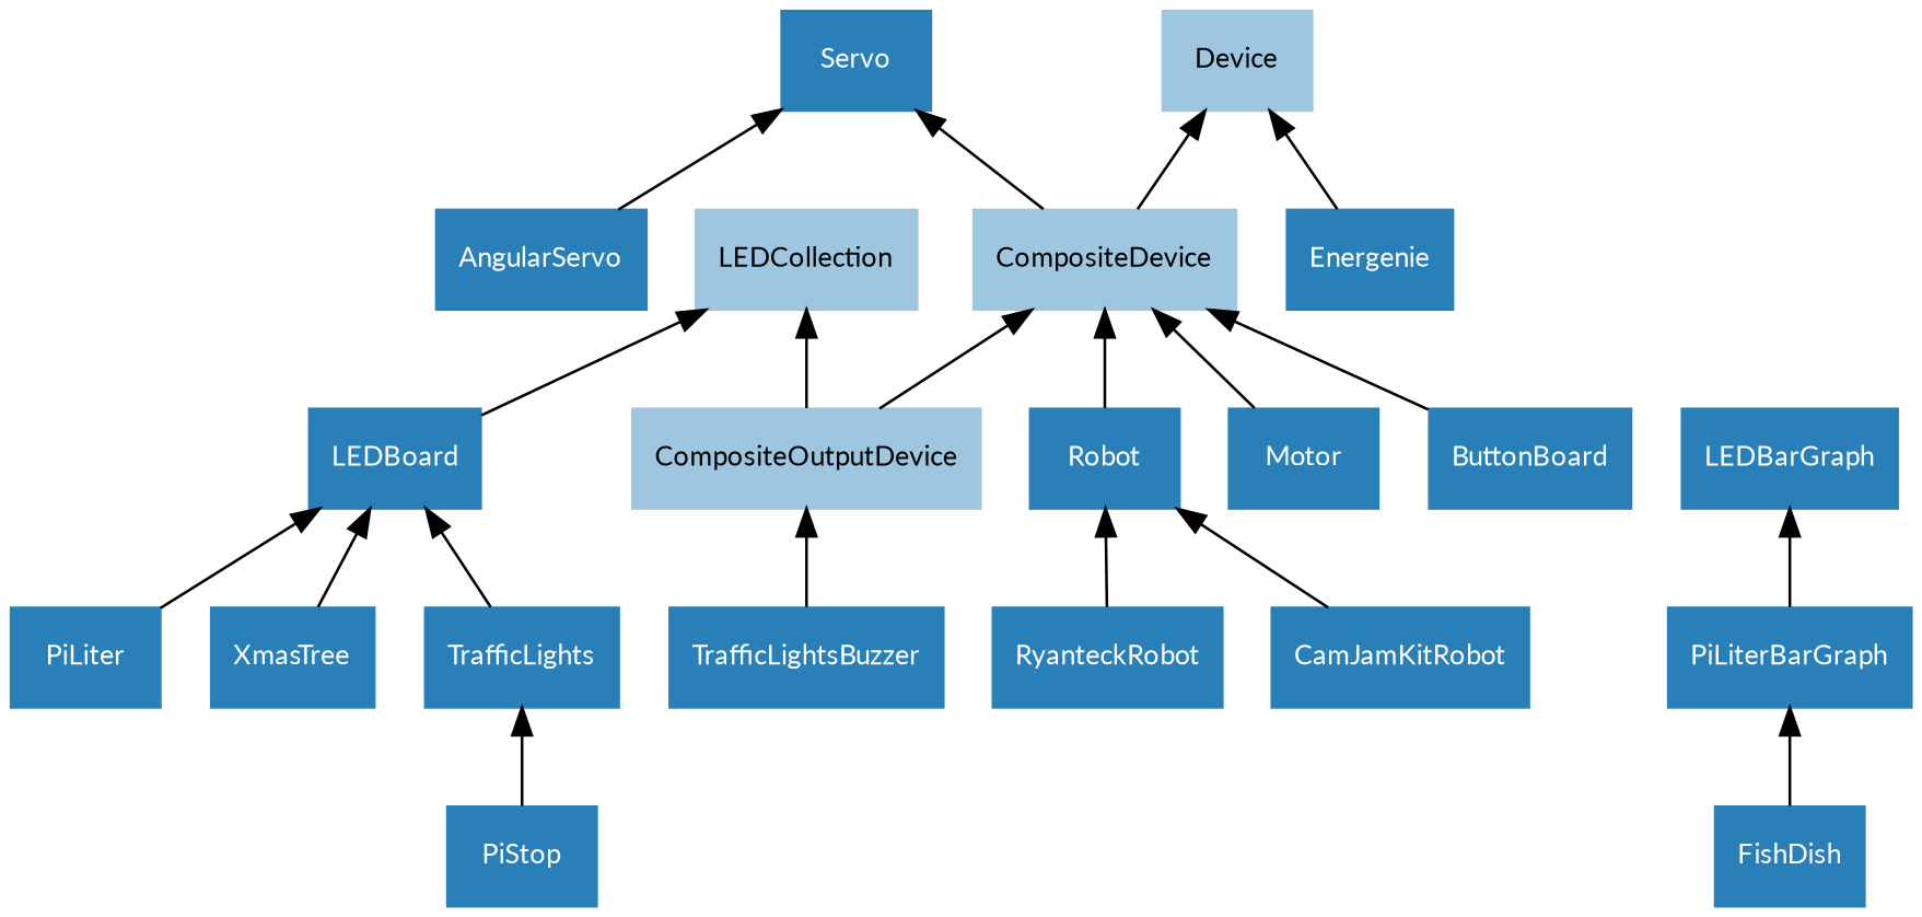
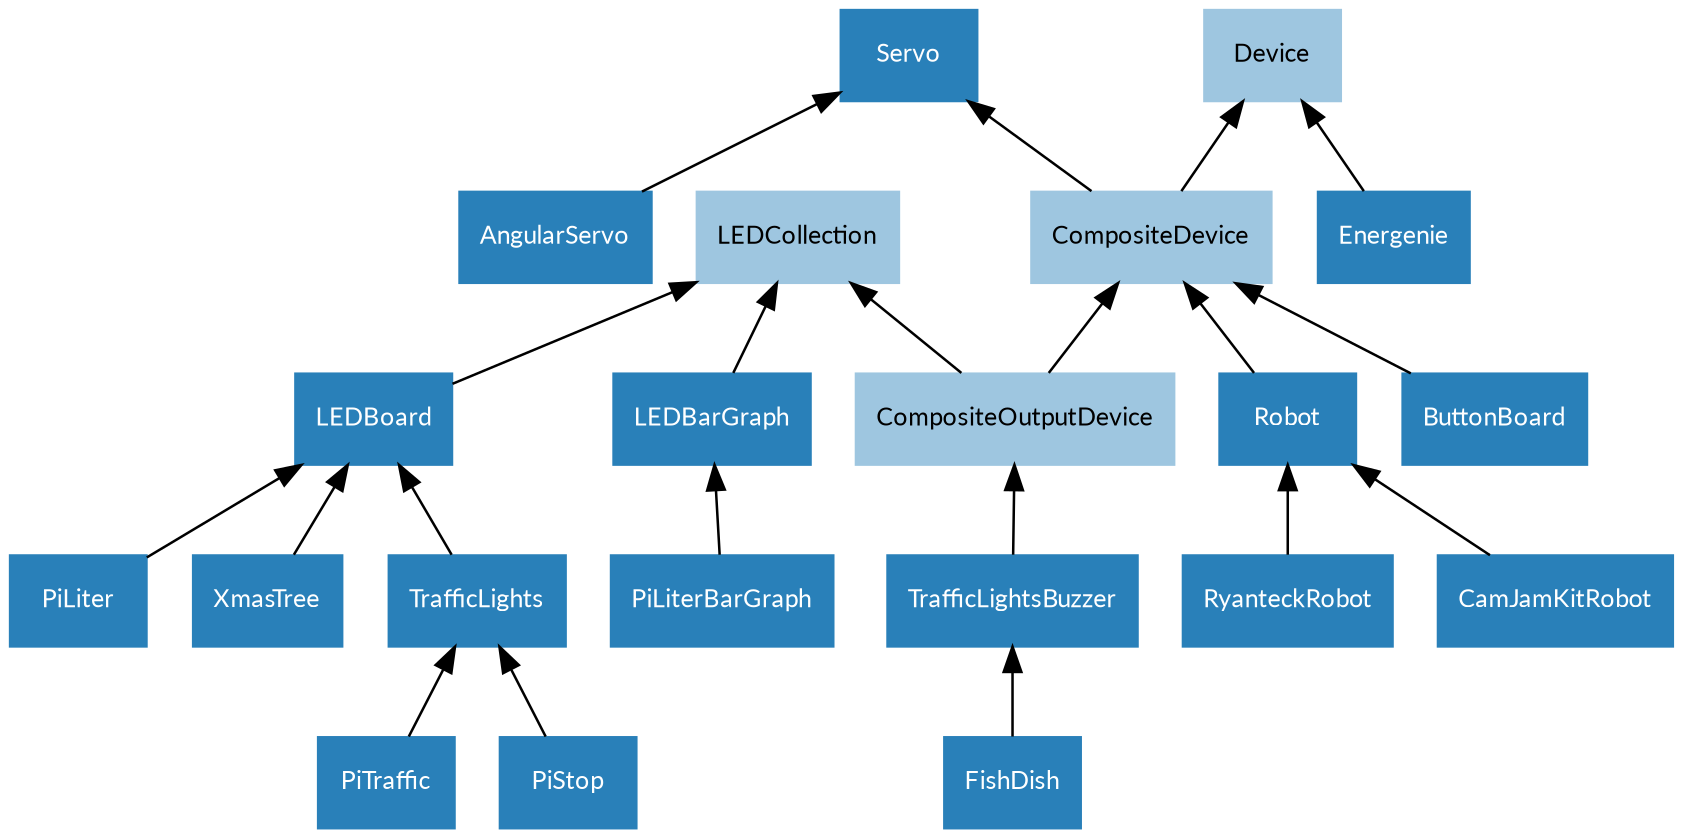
  digraph {
    fontname=Lato
    rankdir=BT
    node [color="#2980b9" fontcolor="#ffffff" fontname=Lato fontsize=10 shape=rect style=filled]
    edge [fontname=Lato]
    Device [color="#9ec6e0" fontcolor="#000000"]
    CompositeDevice [color="#9ec6e0" fontcolor="#000000"]
    Servo
    CompositeOutputDevice [color="#9ec6e0" fontcolor="#000000"]
    LEDCollection [color="#9ec6e0" fontcolor="#000000"]
    LEDBoard
    LEDBarGraph
    PiLiter
    PiLiterBarGraph
    XmasTree
    TrafficLights
+   PiTraffic
    PiStop
    TrafficLightsBuzzer
    FishDish
    Robot
    RyanteckRobot
    CamJamKitRobot
-   Motor
    AngularServo
    Energenie
    ButtonBoard
    CompositeDevice -> Device
    CompositeDevice -> Servo
    CompositeOutputDevice -> CompositeDevice
    CompositeOutputDevice -> LEDCollection
    LEDBoard -> LEDCollection
+   LEDBarGraph -> LEDCollection
    PiLiter -> LEDBoard
    PiLiterBarGraph -> LEDBarGraph
    XmasTree -> LEDBoard
    TrafficLights -> LEDBoard
+   PiTraffic -> TrafficLights
    PiStop -> TrafficLights
    TrafficLightsBuzzer -> CompositeOutputDevice
-   FishDish -> PiLiterBarGraph
+   FishDish -> TrafficLightsBuzzer
    Robot -> CompositeDevice
    RyanteckRobot -> Robot
    CamJamKitRobot -> Robot
-   Motor -> CompositeDevice
    AngularServo -> Servo
    Energenie -> Device
    ButtonBoard -> CompositeDevice
  }
